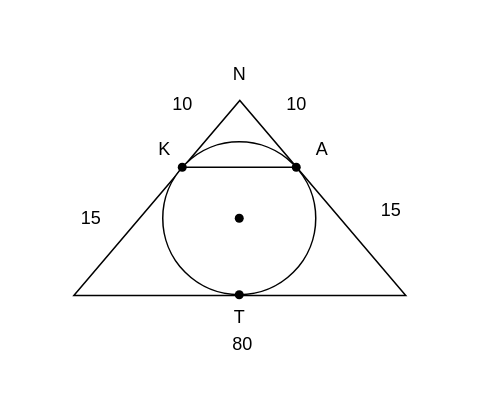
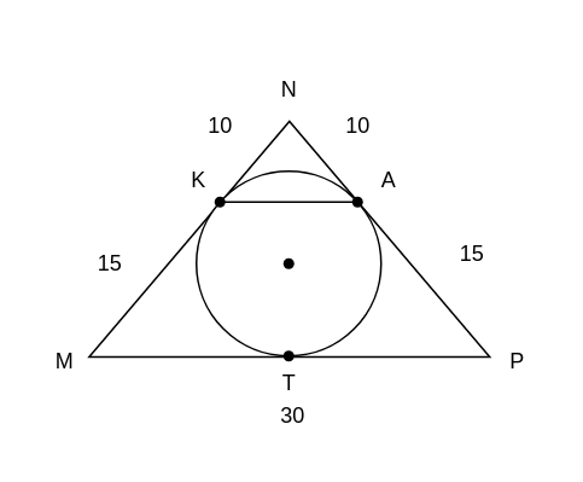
  <mxCell id="0" />
  <mxCell id="1" parent="0" />
+ <mxCell id="2" value="M" style="text;html=1;align=center;verticalAlign=middle;resizable=0;points=[];autosize=1;strokeColor=none;fillColor=none;" vertex="1" parent="1"><mxGeometry x="20" y="184" width="30" height="30" as="geometry" /></mxCell>
  <mxCell id="3" value="N" style="text;html=1;align=center;verticalAlign=middle;resizable=0;points=[];autosize=1;strokeColor=none;fillColor=none;" vertex="1" parent="1"><mxGeometry x="144.37" y="34" width="30" height="30" as="geometry" /></mxCell>
+ <mxCell id="4" value="P" style="text;html=1;align=center;verticalAlign=middle;resizable=0;points=[];autosize=1;strokeColor=none;fillColor=none;" vertex="1" parent="1"><mxGeometry x="270" y="184" width="30" height="30" as="geometry" /></mxCell>
  <mxCell id="5" value="" style="triangle;whiteSpace=wrap;html=1;rotation=-90;" vertex="1" parent="1"><mxGeometry x="94.37" y="20.88" width="130" height="221.25" as="geometry" /></mxCell>
  <mxCell id="6" value="" style="ellipse;whiteSpace=wrap;html=1;aspect=fixed;" vertex="1" parent="1"><mxGeometry x="108" y="94" width="102" height="102" as="geometry" /></mxCell>
  <mxCell id="7" value="" style="shape=waypoint;sketch=0;fillStyle=solid;size=6;pointerEvents=1;points=[];fillColor=none;resizable=0;rotatable=0;perimeter=centerPerimeter;snapToPoint=1;" vertex="1" parent="1"><mxGeometry x="187" y="101" width="20" height="20" as="geometry" /></mxCell>
  <mxCell id="8" value="" style="shape=waypoint;sketch=0;fillStyle=solid;size=6;pointerEvents=1;points=[];fillColor=none;resizable=0;rotatable=0;perimeter=centerPerimeter;snapToPoint=1;" vertex="1" parent="1"><mxGeometry x="111" y="101" width="20" height="20" as="geometry" /></mxCell>
  <mxCell id="9" value="15" style="text;html=1;align=center;verticalAlign=middle;resizable=0;points=[];autosize=1;strokeColor=none;fillColor=none;" vertex="1" parent="1"><mxGeometry x="40" y="130" width="40" height="30" as="geometry" /></mxCell>
  <mxCell id="10" value="K" style="text;html=1;align=center;verticalAlign=middle;resizable=0;points=[];autosize=1;strokeColor=none;fillColor=none;" vertex="1" parent="1"><mxGeometry x="94.37" y="84" width="30" height="30" as="geometry" /></mxCell>
  <mxCell id="11" value="10" style="text;html=1;align=center;verticalAlign=middle;resizable=0;points=[];autosize=1;strokeColor=none;fillColor=none;" vertex="1" parent="1"><mxGeometry x="101" y="54" width="40" height="30" as="geometry" /></mxCell>
  <mxCell id="12" value="A" style="text;html=1;align=center;verticalAlign=middle;resizable=0;points=[];autosize=1;strokeColor=none;fillColor=none;" vertex="1" parent="1"><mxGeometry x="199" y="84" width="30" height="30" as="geometry" /></mxCell>
  <mxCell id="13" value="" style="endArrow=none;html=1;rounded=0;" edge="1" parent="1" source="7"><mxGeometry width="50" height="50" relative="1" as="geometry"><mxPoint x="230" y="134" as="sourcePoint" /><mxPoint x="120" y="111" as="targetPoint" /></mxGeometry></mxCell>
  <mxCell id="14" value="" style="shape=waypoint;sketch=0;fillStyle=solid;size=6;pointerEvents=1;points=[];fillColor=none;resizable=0;rotatable=0;perimeter=centerPerimeter;snapToPoint=1;" vertex="1" parent="1"><mxGeometry x="149" y="135" width="20" height="20" as="geometry" /></mxCell>
  <mxCell id="15" value="" style="shape=waypoint;sketch=0;fillStyle=solid;size=6;pointerEvents=1;points=[];fillColor=none;resizable=0;rotatable=0;perimeter=centerPerimeter;snapToPoint=1;" vertex="1" parent="1"><mxGeometry x="149" y="186" width="20" height="20" as="geometry" /></mxCell>
  <mxCell id="16" value="T" style="text;html=1;align=center;verticalAlign=middle;resizable=0;points=[];autosize=1;strokeColor=none;fillColor=none;" vertex="1" parent="1"><mxGeometry x="144.37" y="196" width="30" height="30" as="geometry" /></mxCell>
  <mxCell id="17" value="10" style="text;html=1;align=center;verticalAlign=middle;resizable=0;points=[];autosize=1;strokeColor=none;fillColor=none;" vertex="1" parent="1"><mxGeometry x="177" y="54" width="40" height="30" as="geometry" /></mxCell>
  <mxCell id="18" value="15" style="text;html=1;align=center;verticalAlign=middle;resizable=0;points=[];autosize=1;strokeColor=none;fillColor=none;" vertex="1" parent="1"><mxGeometry x="240" y="125" width="40" height="30" as="geometry" /></mxCell>
- <mxCell id="19" value="80" style="text;html=1;align=center;verticalAlign=middle;resizable=0;points=[];autosize=1;strokeColor=none;fillColor=none;" vertex="1" parent="1"><mxGeometry x="141" y="214" width="40" height="30" as="geometry" /></mxCell>
+ <mxCell id="19" value="30" style="text;html=1;align=center;verticalAlign=middle;resizable=0;points=[];autosize=1;strokeColor=none;fillColor=none;" vertex="1" parent="1"><mxGeometry x="141" y="214" width="40" height="30" as="geometry" /></mxCell>
